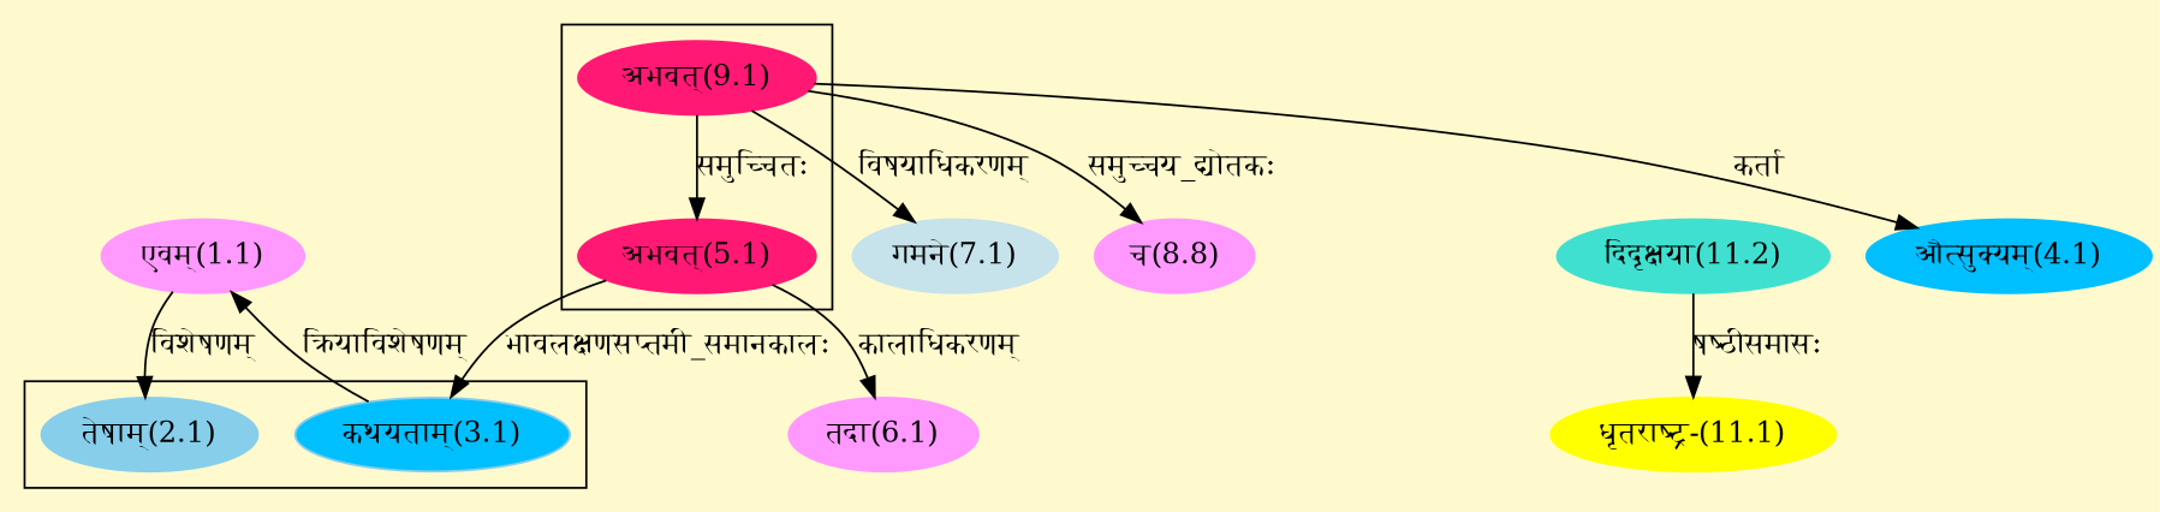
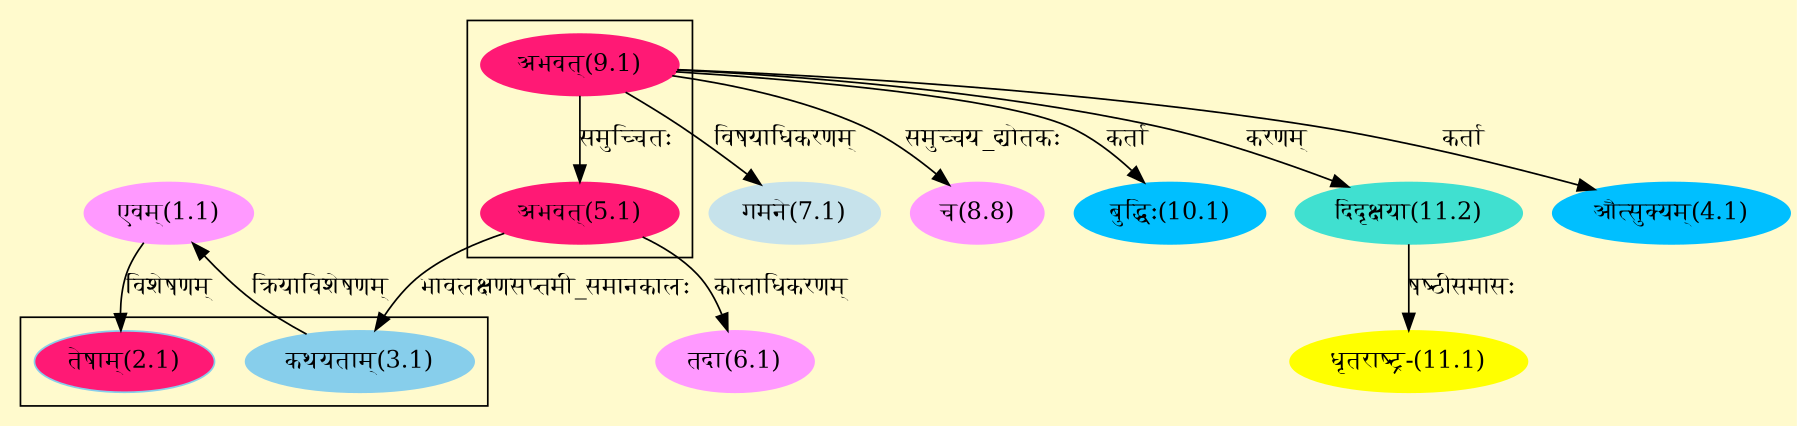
  digraph {
    bgcolor=lemonchiffon1
    compound=true
    rankdir=BT
    node [color="#FF99FF" style=filled]
    edge [dir=back]
-   n1 [color="#87CEEB" label="तेषाम्(2.1)"]
-   n2 [color="#87CEEB" label="कथयताम्(3.1)" fillcolor="#00BFFF"]
+   n1 [color="#87CEEB" label="तेषाम्(2.1)" fillcolor="#FF1975"]
+   n2 [color="#87CEEB" label="कथयताम्(3.1)"]
    n3 [color="#FF1975" label="अभवत्(5.1)"]
    n4 [color="#FF1975" label="अभवत्(9.1)"]
    n5 [label="एवम्(1.1)"]
    n6 [color="#00BFFF" label="औत्सुक्यम्(4.1)"]
    n7 [label="तदा(6.1)"]
    n8 [color="#C6E2EB" label="गमने(7.1)"]
    n9 [label="च(8.8)"]
+   n10 [color="#00BFFF" label="बुद्धिः(10.1)"]
    n11 [color="#FFFF00" label="धृतराष्ट्र-(11.1)"]
    n12 [color="#40E0D0" label="दिदृक्षया(11.2)"]
    subgraph cluster_1 {
      n1
      n2
    }
    subgraph cluster_2 {
      n3
      n4
    }
    n1 -> n5 [label="विशेषणम्"]
    n2 -> n3 [label="भावलक्षणसप्तमी_समानकालः"]
    n3 -> n4 [label="समुच्चितः"]
    n5 -> n2 [label="क्रियाविशेषणम्"]
    n6 -> n4 [label="कर्ता"]
    n7 -> n3 [label="कालाधिकरणम्"]
    n8 -> n4 [label="विषयाधिकरणम्"]
    n9 -> n4 [label="समुच्चय_द्योतकः"]
+   n10 -> n4 [label="कर्ता"]
    n11 -> n12 [label="षष्ठीसमासः"]
+   n12 -> n4 [label="करणम्"]
  }
